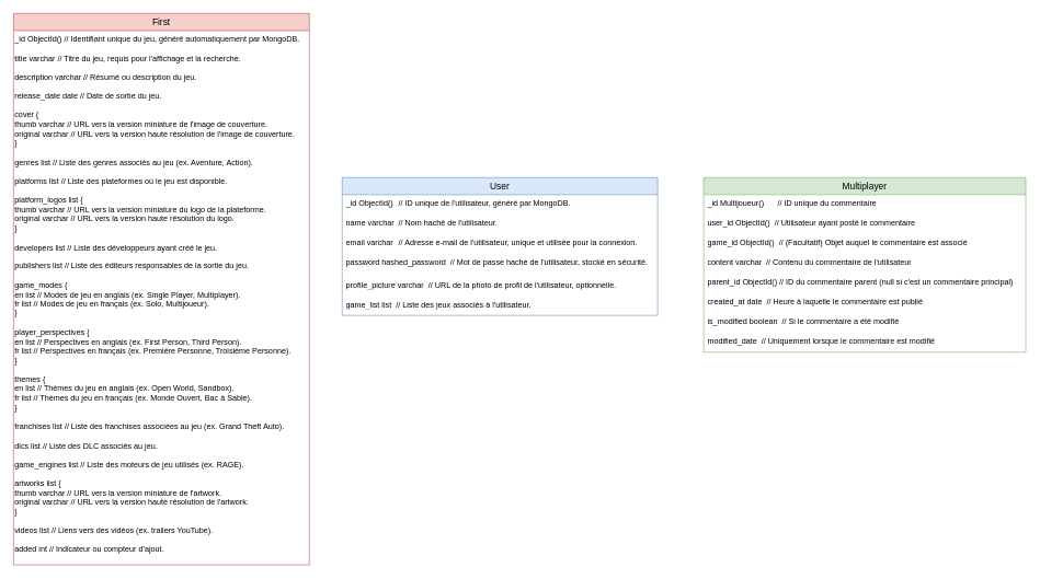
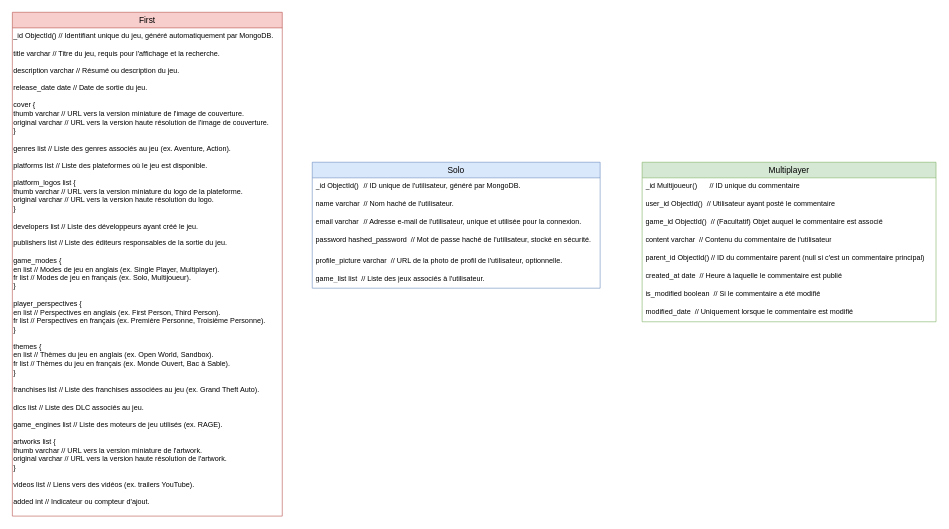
  <mxCell id="0" />
  <mxCell id="1" parent="0" />
- <mxCell id="2" value="User" style="swimlane;fontStyle=0;childLayout=stackLayout;horizontal=1;startSize=26;horizontalStack=0;resizeParent=1;resizeParentMax=0;resizeLast=0;collapsible=1;marginBottom=0;align=center;fontSize=14;strokeColor=#6c8ebf;fillColor=#dae8fc;" parent="1" vertex="1"><mxGeometry x="520" y="270" width="480" height="210" as="geometry" /></mxCell>
+ <mxCell id="2" value="Solo" style="swimlane;fontStyle=0;childLayout=stackLayout;horizontal=1;startSize=26;horizontalStack=0;resizeParent=1;resizeParentMax=0;resizeLast=0;collapsible=1;marginBottom=0;align=center;fontSize=14;strokeColor=#6c8ebf;fillColor=#dae8fc;" parent="1" vertex="1"><mxGeometry x="520" y="270" width="480" height="210" as="geometry" /></mxCell>
  <mxCell id="3" value="_id ObjectId()&lt;span style=&quot;white-space: pre;&quot;&gt;&#09;&lt;/span&gt;// ID unique de l'utilisateur, généré par MongoDB." style="text;strokeColor=none;fillColor=none;spacingLeft=4;spacingRight=4;overflow=hidden;rotatable=0;points=[[0,0.5],[1,0.5]];portConstraint=eastwest;fontSize=12;whiteSpace=wrap;html=1;" parent="2" vertex="1"><mxGeometry y="26" width="480" height="30" as="geometry" /></mxCell>
  <mxCell id="4" value="name varchar&lt;span style=&quot;white-space: pre;&quot;&gt;&#09;&lt;/span&gt;// Nom haché de l'utilisateur." style="text;strokeColor=none;fillColor=none;spacingLeft=4;spacingRight=4;overflow=hidden;rotatable=0;points=[[0,0.5],[1,0.5]];portConstraint=eastwest;fontSize=12;whiteSpace=wrap;html=1;" parent="2" vertex="1"><mxGeometry y="56" width="480" height="30" as="geometry" /></mxCell>
  <mxCell id="5" value="email varchar&lt;span style=&quot;white-space: pre;&quot;&gt;&#09;&lt;/span&gt;// Adresse e-mail de l'utilisateur, unique et utilisée pour la connexion." style="text;strokeColor=none;fillColor=none;spacingLeft=4;spacingRight=4;overflow=hidden;rotatable=0;points=[[0,0.5],[1,0.5]];portConstraint=eastwest;fontSize=12;whiteSpace=wrap;html=1;" parent="2" vertex="1"><mxGeometry y="86" width="480" height="30" as="geometry" /></mxCell>
  <mxCell id="6" value="password hashed_password&amp;nbsp; // Mot de passe haché de l'utilisateur, stocké en sécurité." style="text;strokeColor=none;fillColor=none;spacingLeft=4;spacingRight=4;overflow=hidden;rotatable=0;points=[[0,0.5],[1,0.5]];portConstraint=eastwest;fontSize=12;whiteSpace=wrap;html=1;" parent="2" vertex="1"><mxGeometry y="116" width="480" height="34" as="geometry" /></mxCell>
  <mxCell id="7" value="profile_picture varchar&amp;nbsp; // URL de la photo de profil de l'utilisateur, optionnelle." style="text;strokeColor=none;fillColor=none;spacingLeft=4;spacingRight=4;overflow=hidden;rotatable=0;points=[[0,0.5],[1,0.5]];portConstraint=eastwest;fontSize=12;whiteSpace=wrap;html=1;" parent="2" vertex="1"><mxGeometry y="150" width="480" height="30" as="geometry" /></mxCell>
  <mxCell id="8" value="game_list list&amp;nbsp; // Liste des jeux associés à l'utilisateur." style="text;strokeColor=none;fillColor=none;spacingLeft=4;spacingRight=4;overflow=hidden;rotatable=0;points=[[0,0.5],[1,0.5]];portConstraint=eastwest;fontSize=12;whiteSpace=wrap;html=1;" parent="2" vertex="1"><mxGeometry y="180" width="480" height="30" as="geometry" /></mxCell>
  <mxCell id="9" value="First" style="swimlane;fontStyle=0;childLayout=stackLayout;horizontal=1;startSize=26;horizontalStack=0;resizeParent=1;resizeParentMax=0;resizeLast=0;collapsible=1;marginBottom=0;align=center;fontSize=14;fillColor=#f8cecc;strokeColor=#b85450;" parent="1" vertex="1"><mxGeometry x="20" y="20" width="450" height="840" as="geometry"><mxRectangle x="40" y="1200" width="80" height="30" as="alternateBounds" /></mxGeometry></mxCell>
  <mxCell id="10" value="_&lt;span class=&quot;hljs-function&quot;&gt;id &lt;span class=&quot;hljs-title&quot;&gt;ObjectId&lt;/span&gt;()                  &lt;span class=&quot;hljs-comment&quot;&gt;// Identifiant unique du jeu, généré automatiquement par MongoDB.&lt;/span&gt;&lt;br&gt;&lt;br&gt;&lt;/span&gt;&lt;div&gt;&lt;span class=&quot;hljs-function&quot;&gt;title varchar                   &lt;span class=&quot;hljs-comment&quot;&gt;// Titre du jeu, requis pour l'affichage et la recherche.&lt;/span&gt;&lt;br&gt;&lt;br&gt;&lt;/span&gt;&lt;/div&gt;&lt;div&gt;&lt;span class=&quot;hljs-function&quot;&gt;description varchar             &lt;span class=&quot;hljs-comment&quot;&gt;// Résumé ou description du jeu.&lt;/span&gt;&lt;br&gt;&lt;br&gt;&lt;/span&gt;&lt;/div&gt;&lt;div&gt;&lt;span class=&quot;hljs-function&quot;&gt;release_date date               &lt;span class=&quot;hljs-comment&quot;&gt;// Date de sortie du jeu.&lt;/span&gt;&lt;br&gt;&lt;br&gt;&lt;/span&gt;&lt;/div&gt;&lt;div&gt;&lt;span class=&quot;hljs-function&quot;&gt;cover&lt;/span&gt; {&lt;br&gt;&lt;/div&gt;&lt;div&gt;    thumb varchar               &lt;span class=&quot;hljs-comment&quot;&gt;// URL vers la version miniature de l'image de couverture.&lt;/span&gt;&lt;br&gt;&lt;/div&gt;&lt;div&gt;    original varchar            &lt;span class=&quot;hljs-comment&quot;&gt;// URL vers la version haute résolution de l'image de couverture.&lt;/span&gt;&lt;br&gt;&lt;/div&gt;&lt;div&gt;}&lt;br&gt;&lt;br&gt;&lt;/div&gt;&lt;div&gt;genres list                     &lt;span class=&quot;hljs-comment&quot;&gt;// Liste des genres associés au jeu (ex. Aventure, Action).&lt;/span&gt;&lt;br&gt;&lt;br&gt;&lt;/div&gt;&lt;div&gt;platforms list                  &lt;span class=&quot;hljs-comment&quot;&gt;// Liste des plateformes où le jeu est disponible.&lt;/span&gt;&lt;br&gt;&lt;br&gt;&lt;/div&gt;&lt;div&gt;platform_logos list {&lt;br&gt;&lt;/div&gt;&lt;div&gt;    thumb varchar               &lt;span class=&quot;hljs-comment&quot;&gt;// URL vers la version miniature du logo de la plateforme.&lt;/span&gt;&lt;br&gt;&lt;/div&gt;&lt;div&gt;    original varchar            &lt;span class=&quot;hljs-comment&quot;&gt;// URL vers la version haute résolution du logo.&lt;/span&gt;&lt;br&gt;}&lt;br&gt;&lt;br&gt;&lt;/div&gt;&lt;div&gt;developers list                 &lt;span class=&quot;hljs-comment&quot;&gt;// Liste des développeurs ayant créé le jeu.&lt;/span&gt;&lt;br&gt;&lt;br&gt;&lt;/div&gt;&lt;div&gt;publishers list                 &lt;span class=&quot;hljs-comment&quot;&gt;// Liste des éditeurs responsables de la sortie du jeu.&lt;/span&gt;&lt;br&gt;&lt;br&gt;&lt;/div&gt;&lt;div&gt;game_modes {&lt;br&gt;&lt;/div&gt;&lt;div&gt;    en list                    &lt;span class=&quot;hljs-comment&quot;&gt;// Modes de jeu en anglais (ex. Single Player, Multiplayer).&lt;/span&gt;&lt;br&gt;&lt;/div&gt;&lt;div&gt;    fr list                    &lt;span class=&quot;hljs-comment&quot;&gt;// Modes de jeu en français (ex. Solo, Multijoueur).&lt;/span&gt;&lt;br&gt;&lt;/div&gt;&lt;div&gt;}&lt;br&gt;&lt;br&gt;&lt;/div&gt;&lt;div&gt;player_perspectives {&lt;br&gt;&lt;/div&gt;&lt;div&gt;    en list                    &lt;span class=&quot;hljs-comment&quot;&gt;// Perspectives en anglais (ex. First Person, Third Person).&lt;/span&gt;&lt;br&gt;&lt;/div&gt;&lt;div&gt;    fr list                    &lt;span class=&quot;hljs-comment&quot;&gt;// Perspectives en français (ex. Première Personne, Troisième Personne).&lt;/span&gt;&lt;br&gt;&lt;/div&gt;&lt;div&gt;}&lt;br&gt;&lt;br&gt;&lt;/div&gt;&lt;div&gt;themes {&lt;br&gt;&lt;/div&gt;&lt;div&gt;    en list                    &lt;span class=&quot;hljs-comment&quot;&gt;// Thèmes du jeu en anglais (ex. Open World, Sandbox).&lt;/span&gt;&lt;br&gt;&lt;/div&gt;&lt;div&gt;    fr list                    &lt;span class=&quot;hljs-comment&quot;&gt;// Thèmes du jeu en français (ex. Monde Ouvert, Bac à Sable).&lt;/span&gt;&lt;br&gt;&lt;/div&gt;&lt;div&gt;}&lt;br&gt;&lt;br&gt;&lt;/div&gt;&lt;div&gt;franchises list                 &lt;span class=&quot;hljs-comment&quot;&gt;// Liste des franchises associées au jeu (ex. Grand Theft Auto).&lt;/span&gt;&lt;br&gt;&lt;br&gt;&lt;/div&gt;&lt;div&gt;dlcs list                       &lt;span class=&quot;hljs-comment&quot;&gt;// Liste des DLC associés au jeu.&lt;/span&gt;&lt;br&gt;&lt;br&gt;&lt;/div&gt;&lt;div&gt;game_engines list               &lt;span class=&quot;hljs-comment&quot;&gt;// Liste des moteurs de jeu utilisés (ex. RAGE).&lt;/span&gt;&lt;br&gt;&lt;br&gt;&lt;/div&gt;&lt;div&gt;artworks list {&lt;br&gt;&lt;/div&gt;&lt;div&gt;    thumb varchar               &lt;span class=&quot;hljs-comment&quot;&gt;// URL vers la version miniature de l'artwork.&lt;/span&gt;&lt;br&gt;&lt;/div&gt;&lt;div&gt;    original varchar            &lt;span class=&quot;hljs-comment&quot;&gt;// URL vers la version haute résolution de l'artwork.&lt;/span&gt;&lt;br&gt;}&lt;br&gt;&lt;br&gt;&lt;/div&gt;&lt;div&gt;videos list                     &lt;span class=&quot;hljs-comment&quot;&gt;// Liens vers des vidéos (ex. trailers YouTube).&lt;/span&gt;&lt;br&gt;&lt;br&gt;&lt;/div&gt;&lt;div&gt;added &lt;span class=&quot;hljs-built_in&quot;&gt;int&lt;/span&gt;                       &lt;span class=&quot;hljs-comment&quot;&gt;// Indicateur ou compteur d'ajout.&lt;/span&gt;&lt;/div&gt;&lt;div&gt;&lt;span class=&quot;hljs-comment&quot;&gt;&lt;br&gt;&lt;/span&gt;&lt;/div&gt;" style="text;whiteSpace=wrap;html=1;" vertex="1" parent="9"><mxGeometry y="26" width="450" height="814" as="geometry" /></mxCell>
  <mxCell id="11" style="edgeStyle=orthogonalEdgeStyle;rounded=0;orthogonalLoop=1;jettySize=auto;html=1;exitX=0.5;exitY=1;exitDx=0;exitDy=0;" edge="1" parent="9" source="10" target="10"><mxGeometry relative="1" as="geometry" /></mxCell>
  <mxCell id="12" value="Multiplayer" style="swimlane;fontStyle=0;childLayout=stackLayout;horizontal=1;startSize=26;horizontalStack=0;resizeParent=1;resizeParentMax=0;resizeLast=0;collapsible=1;marginBottom=0;align=center;fontSize=14;strokeColor=#82b366;fillColor=#d5e8d4;" parent="1" vertex="1"><mxGeometry x="1070" y="270" width="490" height="266" as="geometry" /></mxCell>
  <mxCell id="13" value="_id Multijoueur()&lt;span style=&quot;white-space: pre;&quot;&gt;&#09;&lt;/span&gt;// ID unique du commentaire" style="text;strokeColor=none;fillColor=none;spacingLeft=4;spacingRight=4;overflow=hidden;rotatable=0;points=[[0,0.5],[1,0.5]];portConstraint=eastwest;fontSize=12;whiteSpace=wrap;html=1;" parent="12" vertex="1"><mxGeometry y="26" width="490" height="30" as="geometry" /></mxCell>
  <mxCell id="14" value="user_id ObjectId()&amp;nbsp; // Utilisateur ayant posté le commentaire" style="text;strokeColor=none;fillColor=none;spacingLeft=4;spacingRight=4;overflow=hidden;rotatable=0;points=[[0,0.5],[1,0.5]];portConstraint=eastwest;fontSize=12;whiteSpace=wrap;html=1;" parent="12" vertex="1"><mxGeometry y="56" width="490" height="30" as="geometry" /></mxCell>
  <mxCell id="15" value="game_id ObjectId()&amp;nbsp; // (Facultatif) Objet auquel le commentaire est associé" style="text;strokeColor=none;fillColor=none;spacingLeft=4;spacingRight=4;overflow=hidden;rotatable=0;points=[[0,0.5],[1,0.5]];portConstraint=eastwest;fontSize=12;whiteSpace=wrap;html=1;" parent="12" vertex="1"><mxGeometry y="86" width="490" height="30" as="geometry" /></mxCell>
  <mxCell id="16" value="content varchar&amp;nbsp;&amp;nbsp;&lt;span lang=&quot;fr&quot; class=&quot;HwtZe&quot;&gt;// Contenu du commentaire de l'utilisateur&lt;/span&gt;" style="text;strokeColor=none;fillColor=none;spacingLeft=4;spacingRight=4;overflow=hidden;rotatable=0;points=[[0,0.5],[1,0.5]];portConstraint=eastwest;fontSize=12;whiteSpace=wrap;html=1;" parent="12" vertex="1"><mxGeometry y="116" width="490" height="30" as="geometry" /></mxCell>
  <mxCell id="17" value="parent_id ObjectId()&amp;nbsp;// ID du commentaire parent (null si c'est un commentaire principal)" style="text;strokeColor=none;fillColor=none;spacingLeft=4;spacingRight=4;overflow=hidden;rotatable=0;points=[[0,0.5],[1,0.5]];portConstraint=eastwest;fontSize=12;whiteSpace=wrap;html=1;" parent="12" vertex="1"><mxGeometry y="146" width="490" height="30" as="geometry" /></mxCell>
  <mxCell id="18" value="created_at date&amp;nbsp; //&amp;nbsp;&lt;span lang=&quot;fr&quot; class=&quot;HwtZe&quot;&gt;Heure à laquelle le commentaire est publié&lt;/span&gt;" style="text;strokeColor=none;fillColor=none;spacingLeft=4;spacingRight=4;overflow=hidden;rotatable=0;points=[[0,0.5],[1,0.5]];portConstraint=eastwest;fontSize=12;whiteSpace=wrap;html=1;" parent="12" vertex="1"><mxGeometry y="176" width="490" height="30" as="geometry" /></mxCell>
  <mxCell id="19" value="is_modified boolean&amp;nbsp; // Si le commentaire a été modifié" style="text;strokeColor=none;fillColor=none;spacingLeft=4;spacingRight=4;overflow=hidden;rotatable=0;points=[[0,0.5],[1,0.5]];portConstraint=eastwest;fontSize=12;whiteSpace=wrap;html=1;" parent="12" vertex="1"><mxGeometry y="206" width="490" height="30" as="geometry" /></mxCell>
  <mxCell id="20" value="modified_date&amp;nbsp; // Uniquement lorsque le commentaire est modifié" style="text;strokeColor=none;fillColor=none;spacingLeft=4;spacingRight=4;overflow=hidden;rotatable=0;points=[[0,0.5],[1,0.5]];portConstraint=eastwest;fontSize=12;whiteSpace=wrap;html=1;" parent="12" vertex="1"><mxGeometry y="236" width="490" height="30" as="geometry" /></mxCell>
